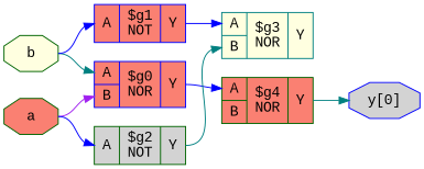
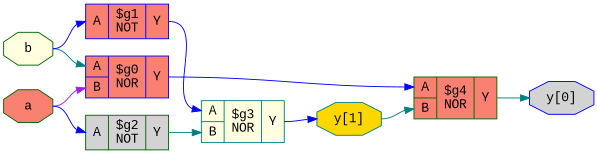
  digraph {
    rankdir=LR
    remincross=true
    fontname="Liberation Mono"
    node [color=darkgreen shape=record style=filled fillcolor=salmon fontname="Liberation Mono"]
    edge [color=blue headport="p8:w" tailport=e fontname="Liberation Mono"]
    n1 [fontcolor=black label=a shape=octagon]
    n2 [label="{{<p8> A|<p9> B}|$g0\nNOR|{<p10> Y}}" color=blue]
    n3 [label="{{<p8> A}|$g2\nNOT|{<p10> Y}}" fillcolor=lightgrey]
    n4 [fontcolor=black label=b shape=octagon fillcolor=lightyellow]
    n5 [label="{{<p8> A}|$g1\nNOT|{<p10> Y}}" color=blue]
    n6 [color=blue fontcolor=black label="y[0]" shape=octagon fillcolor=lightgrey]
+   n7 [color=teal fontcolor=black label="y[1]" shape=octagon fillcolor=gold]
    n8 [label="{{<p8> A|<p9> B}|$g4\nNOR|{<p10> Y}}"]
    n9 [label="{{<p8> A|<p9> B}|$g3\nNOR|{<p10> Y}}" fillcolor=lightyellow color=teal]
    n1 -> n2 [color=purple headport="p9:w"]
    n1 -> n3
    n2 -> n8 [tailport="p10:e"]
    n3 -> n9 [color=teal headport="p9:w" tailport="p10:e"]
    n4 -> n2 [color=teal]
    n4 -> n5
    n5 -> n9 [tailport="p10:e"]
+   n7 -> n8 [color=teal headport="p9:w"]
    n8 -> n6 [color=teal headport=w tailport="p10:e"]
+   n9 -> n7 [headport=w tailport="p10:e"]
  }
